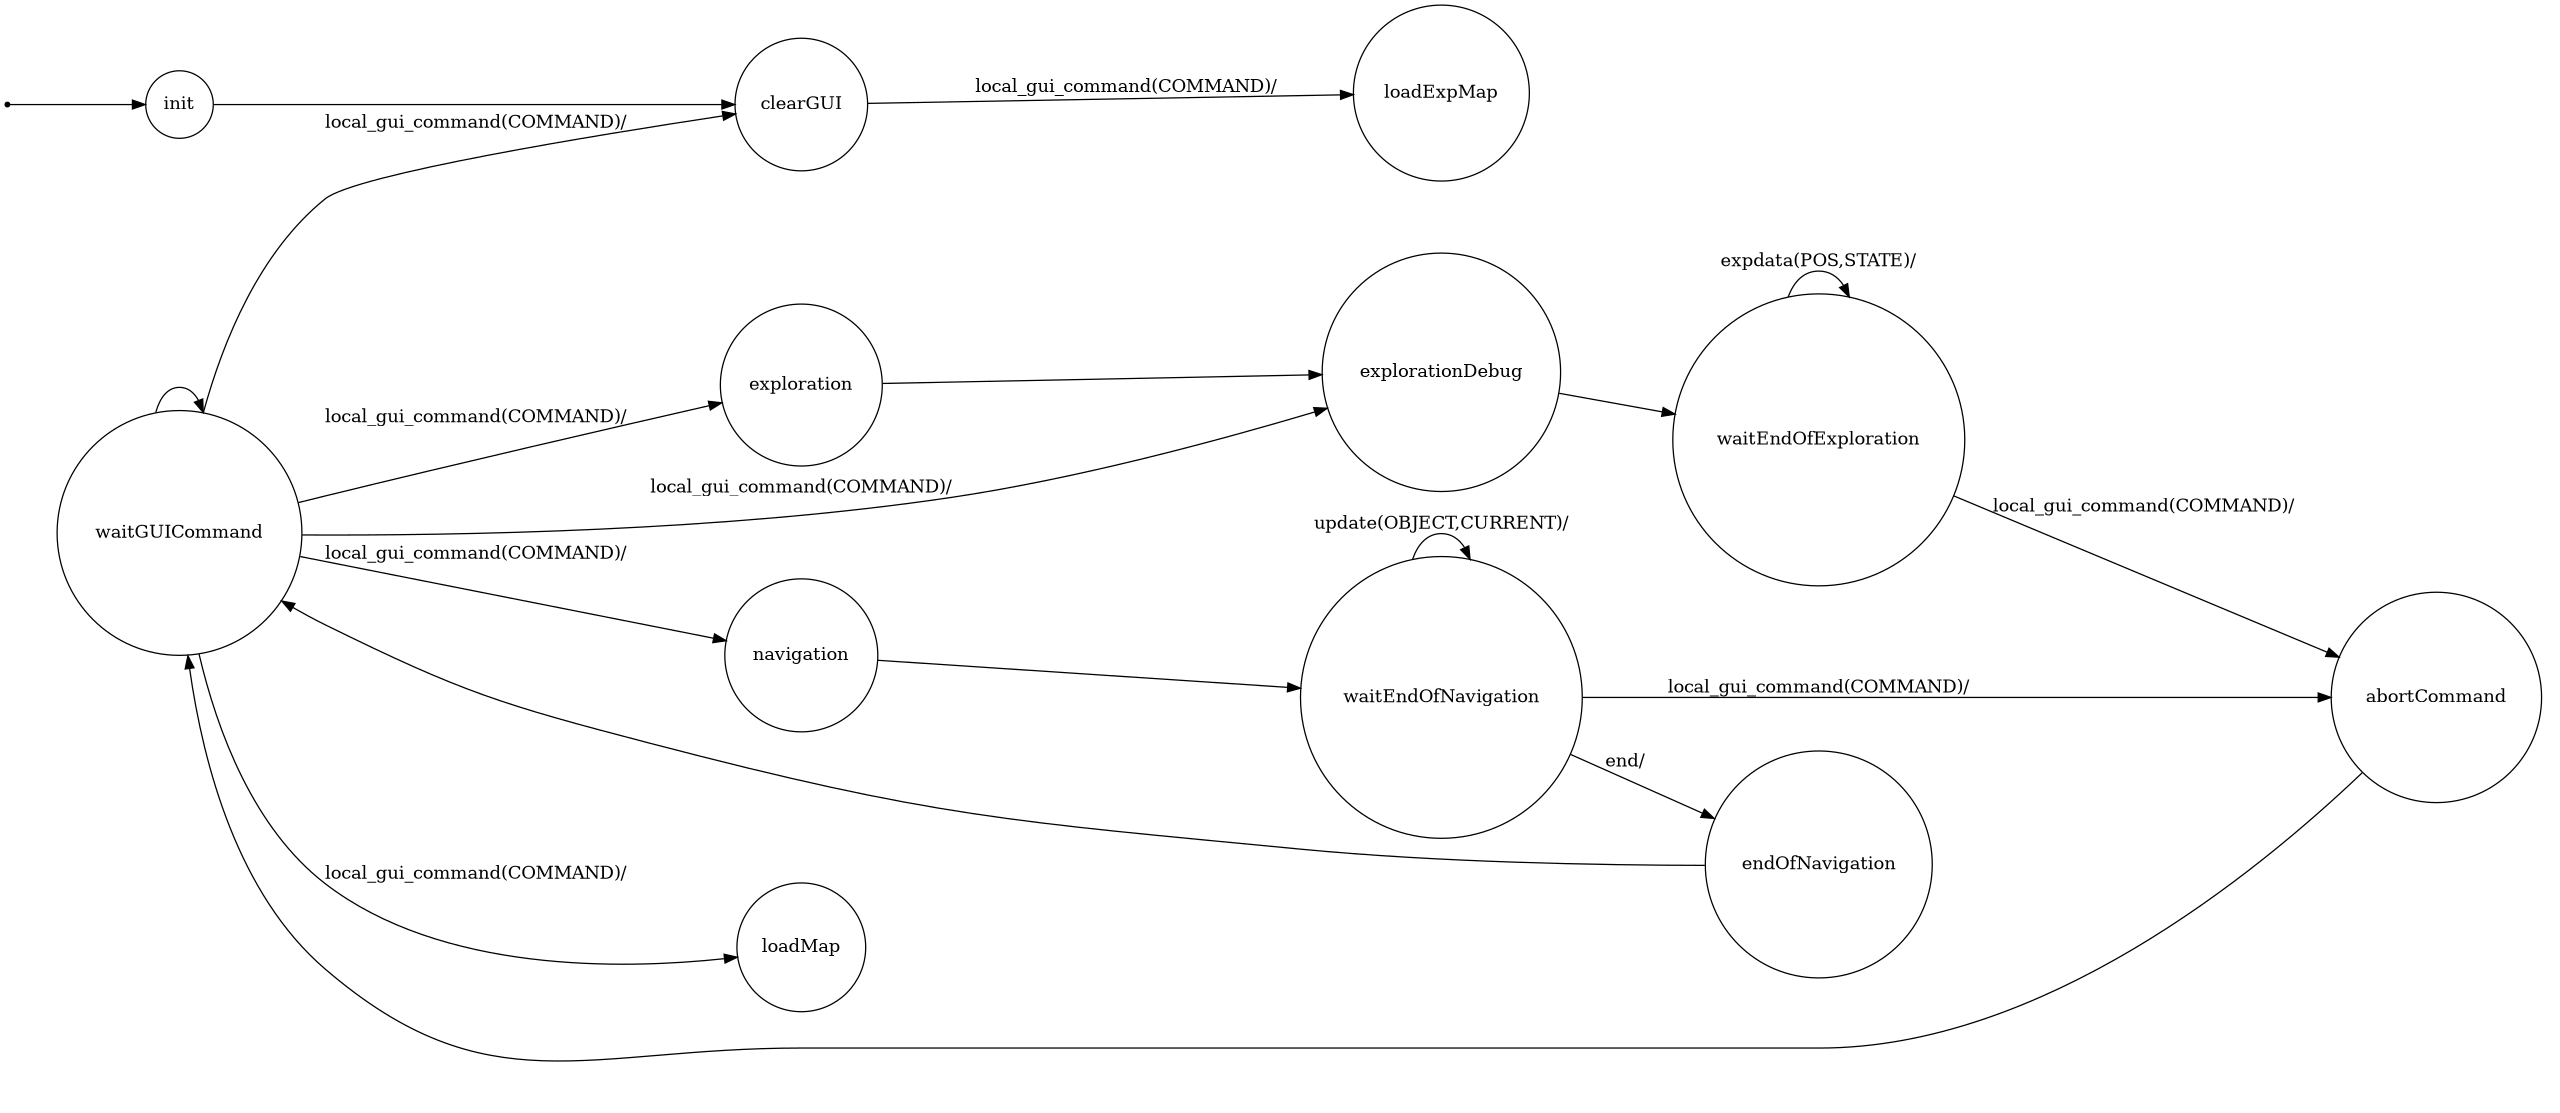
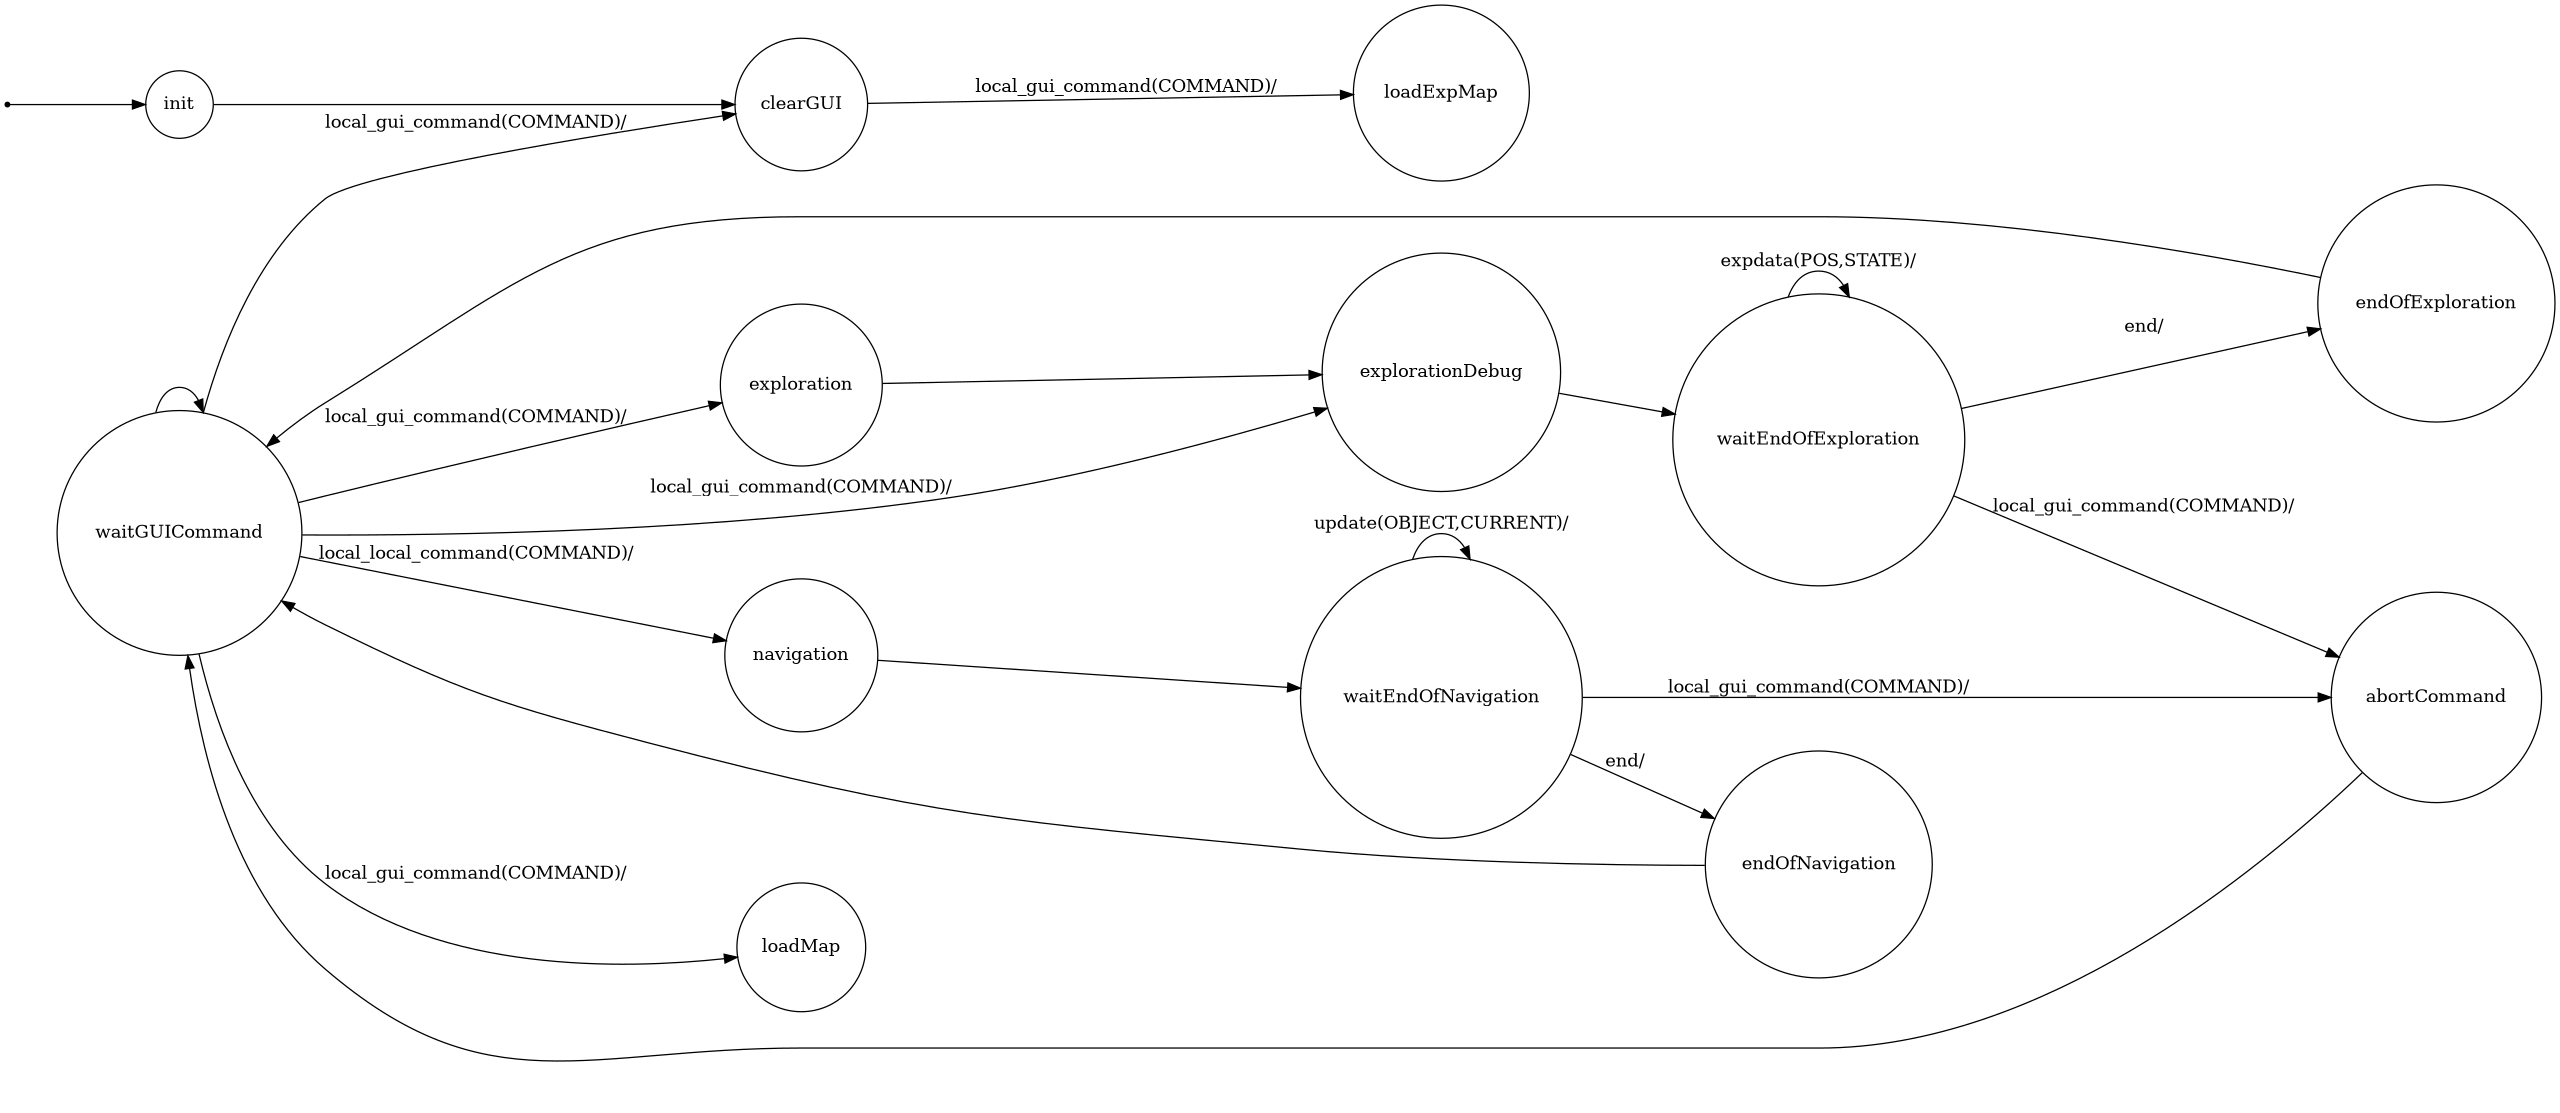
  digraph {
    rankdir=LR
    node [shape=circle]
    iniziale [shape=point]
    init
    clearGUI
    waitGUICommand
    navigation
    exploration
    loadMap
    explorationDebug
    waitEndOfNavigation
    loadExpMap
    waitEndOfExploration
    abortCommand
    endOfNavigation
+   endOfExploration
    iniziale -> init
    init -> clearGUI
    clearGUI -> loadExpMap [label="local_gui_command(COMMAND)/"]
    waitGUICommand -> clearGUI [label="local_gui_command(COMMAND)/"]
    waitGUICommand -> waitGUICommand
-   waitGUICommand -> navigation [label="local_gui_command(COMMAND)/"]
+   waitGUICommand -> navigation [label="local_local_command(COMMAND)/"]
    waitGUICommand -> exploration [label="local_gui_command(COMMAND)/"]
    waitGUICommand -> loadMap [label="local_gui_command(COMMAND)/"]
    waitGUICommand -> explorationDebug [label="local_gui_command(COMMAND)/"]
    navigation -> waitEndOfNavigation
    exploration -> explorationDebug
    explorationDebug -> waitEndOfExploration
    waitEndOfNavigation -> waitEndOfNavigation [label="update(OBJECT,CURRENT)/"]
    waitEndOfNavigation -> abortCommand [label="local_gui_command(COMMAND)/"]
    waitEndOfNavigation -> endOfNavigation [label="end/"]
    waitEndOfExploration -> waitEndOfExploration [label="expdata(POS,STATE)/"]
    waitEndOfExploration -> abortCommand [label="local_gui_command(COMMAND)/"]
+   waitEndOfExploration -> endOfExploration [label="end/"]
    abortCommand -> waitGUICommand
    endOfNavigation -> waitGUICommand
+   endOfExploration -> waitGUICommand
  }
